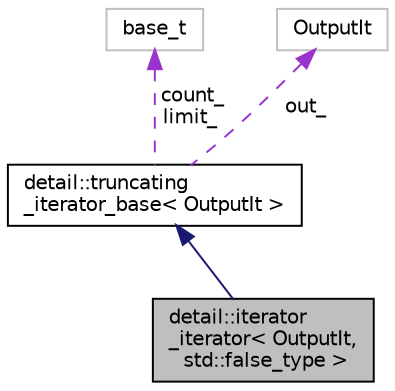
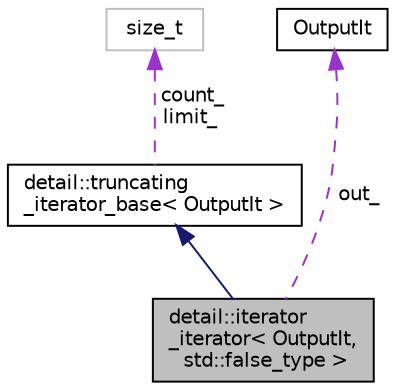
  digraph {
    node [color=black fillcolor=white fontname=Helvetica fontsize=10 shape=record style=filled]
    edge [color=darkorchid3 dir=back fontname=Helvetica fontsize=10 labelfontname=Helvetica labelfontsize=10 style=dashed]
    n1 [fillcolor=grey75 fontcolor=black height=0.2 label="detail::iterator\l_iterator\< OutputIt,\l std::false_type \>" width=0.4]
    n2 [height=0.2 label="detail::truncating\l_iterator_base\< OutputIt \>" width=0.4]
-   n3 [color=grey75 height=0.2 label=base_t width=0.4]
-   n4 [color=grey75 height=0.2 label=OutputIt width=0.4]
+   n3 [color=grey75 height=0.2 label=size_t width=0.4]
+   n4 [height=0.2 label=OutputIt width=0.4]
    n2 -> n1 [color=midnightblue style=solid]
    n3 -> n2 [label=" count_\nlimit_"]
-   n4 -> n2 [label=" out_"]
+   n4 -> n1 [label=" out_"]
  }
